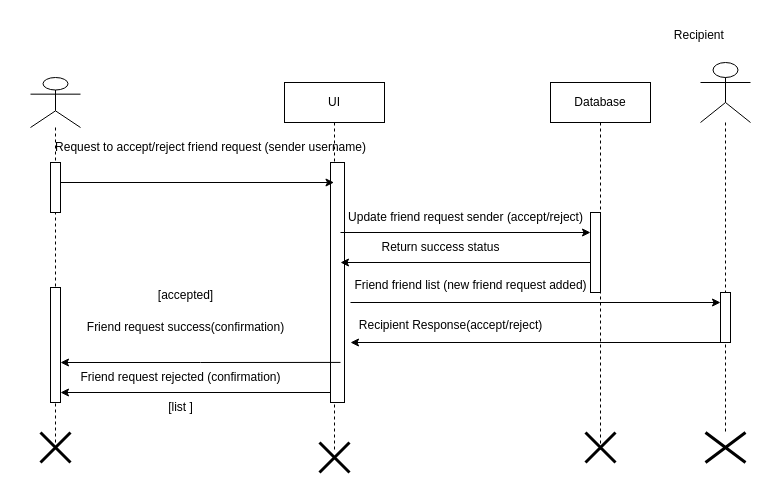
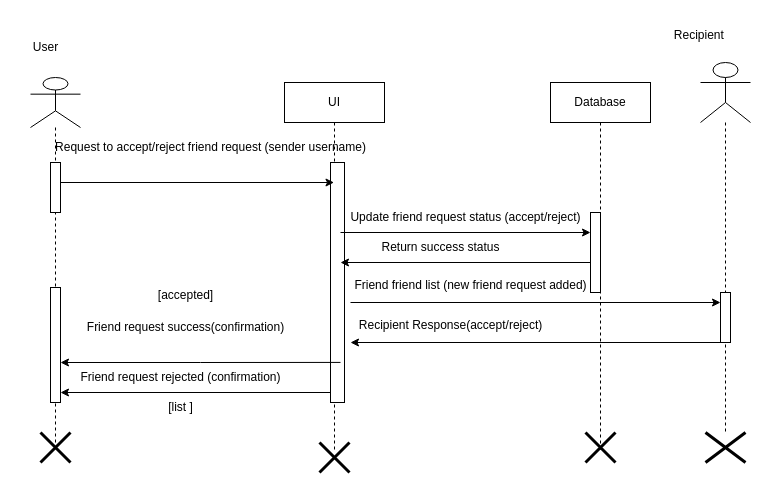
  <mxCell id="0" />
  <mxCell id="1" parent="0" />
- <mxCell id="2" value="Update friend request sender (accept/reject)" style="text;html=1;align=center;verticalAlign=middle;resizable=0;points=[];autosize=1;strokeColor=none;fillColor=none;" parent="1" vertex="1"><mxGeometry x="340" y="202" width="250" height="30" as="geometry" /></mxCell>
+ <mxCell id="2" value="Update friend request status (accept/reject)" style="text;html=1;align=center;verticalAlign=middle;resizable=0;points=[];autosize=1;strokeColor=none;fillColor=none;" parent="1" vertex="1"><mxGeometry x="340" y="202" width="250" height="30" as="geometry" /></mxCell>
  <mxCell id="3" value="" style="shape=umlLifeline;perimeter=lifelinePerimeter;whiteSpace=wrap;html=1;container=1;dropTarget=0;collapsible=0;recursiveResize=0;outlineConnect=0;portConstraint=eastwest;newEdgeStyle={&quot;curved&quot;:0,&quot;rounded&quot;:0};participant=umlActor;size=50;" parent="1" vertex="1"><mxGeometry x="30" y="77" width="50" height="365" as="geometry" /></mxCell>
  <mxCell id="4" value="UI" style="shape=umlLifeline;perimeter=lifelinePerimeter;whiteSpace=wrap;html=1;container=1;dropTarget=0;collapsible=0;recursiveResize=0;outlineConnect=0;portConstraint=eastwest;newEdgeStyle={&quot;curved&quot;:0,&quot;rounded&quot;:0};" parent="1" vertex="1"><mxGeometry x="284" y="82" width="100" height="370" as="geometry" /></mxCell>
  <mxCell id="5" value="" style="html=1;points=[[0,0,0,0,5],[0,1,0,0,-5],[1,0,0,0,5],[1,1,0,0,-5]];perimeter=orthogonalPerimeter;outlineConnect=0;targetShapes=umlLifeline;portConstraint=eastwest;newEdgeStyle={&quot;curved&quot;:0,&quot;rounded&quot;:0};" parent="4" vertex="1"><mxGeometry x="46" y="80" width="14" height="240" as="geometry" /></mxCell>
  <mxCell id="6" value="Database" style="shape=umlLifeline;perimeter=lifelinePerimeter;whiteSpace=wrap;html=1;container=1;dropTarget=0;collapsible=0;recursiveResize=0;outlineConnect=0;portConstraint=eastwest;newEdgeStyle={&quot;curved&quot;:0,&quot;rounded&quot;:0};" parent="1" vertex="1"><mxGeometry x="550" y="82" width="100" height="370" as="geometry" /></mxCell>
  <mxCell id="7" value="" style="html=1;points=[[0,0,0,0,5],[0,1,0,0,-5],[1,0,0,0,5],[1,1,0,0,-5]];perimeter=orthogonalPerimeter;outlineConnect=0;targetShapes=umlLifeline;portConstraint=eastwest;newEdgeStyle={&quot;curved&quot;:0,&quot;rounded&quot;:0};" parent="6" vertex="1"><mxGeometry x="40" y="130" width="10" height="80" as="geometry" /></mxCell>
  <mxCell id="8" value="" style="shape=umlDestroy;whiteSpace=wrap;html=1;strokeWidth=3;targetShapes=umlLifeline;" parent="1" vertex="1"><mxGeometry x="319" y="442" width="30" height="30" as="geometry" /></mxCell>
  <mxCell id="9" value="" style="shape=umlDestroy;whiteSpace=wrap;html=1;strokeWidth=3;targetShapes=umlLifeline;" parent="1" vertex="1"><mxGeometry x="585" y="432" width="30" height="30" as="geometry" /></mxCell>
  <mxCell id="10" value="" style="shape=umlDestroy;whiteSpace=wrap;html=1;strokeWidth=3;targetShapes=umlLifeline;" parent="1" vertex="1"><mxGeometry x="40" y="432" width="30" height="30" as="geometry" /></mxCell>
  <mxCell id="11" value="" style="html=1;points=[[0,0,0,0,5],[0,1,0,0,-5],[1,0,0,0,5],[1,1,0,0,-5]];perimeter=orthogonalPerimeter;outlineConnect=0;targetShapes=umlLifeline;portConstraint=eastwest;newEdgeStyle={&quot;curved&quot;:0,&quot;rounded&quot;:0};" parent="1" vertex="1"><mxGeometry x="50" y="162" width="10" height="50" as="geometry" /></mxCell>
  <mxCell id="12" value="" style="endArrow=classic;html=1;rounded=0;" parent="1" target="4" edge="1"><mxGeometry width="50" height="50" relative="1" as="geometry"><mxPoint x="60" y="182" as="sourcePoint" /><mxPoint x="360" y="222" as="targetPoint" /></mxGeometry></mxCell>
  <mxCell id="13" value="Request to accept/reject friend request (sender username)" style="text;html=1;align=center;verticalAlign=middle;resizable=0;points=[];autosize=1;strokeColor=none;fillColor=none;" parent="1" vertex="1"><mxGeometry x="45" y="132" width="330" height="30" as="geometry" /></mxCell>
  <mxCell id="14" value="" style="endArrow=classic;html=1;rounded=0;" parent="1" edge="1"><mxGeometry width="50" height="50" relative="1" as="geometry"><mxPoint x="340" y="232" as="sourcePoint" /><mxPoint x="590" y="232" as="targetPoint" /></mxGeometry></mxCell>
  <mxCell id="15" value="" style="endArrow=classic;html=1;rounded=0;" parent="1" edge="1"><mxGeometry width="50" height="50" relative="1" as="geometry"><mxPoint x="590" y="262" as="sourcePoint" /><mxPoint x="340" y="262" as="targetPoint" /></mxGeometry></mxCell>
  <mxCell id="16" value="" style="html=1;points=[[0,0,0,0,5],[0,1,0,0,-5],[1,0,0,0,5],[1,1,0,0,-5]];perimeter=orthogonalPerimeter;outlineConnect=0;targetShapes=umlLifeline;portConstraint=eastwest;newEdgeStyle={&quot;curved&quot;:0,&quot;rounded&quot;:0};" parent="1" vertex="1"><mxGeometry x="50" y="287" width="10" height="115" as="geometry" /></mxCell>
  <mxCell id="17" value="" style="endArrow=classic;html=1;rounded=0;exitX=0.714;exitY=0.833;exitDx=0;exitDy=0;exitPerimeter=0;" parent="1" edge="1" source="5"><mxGeometry width="50" height="50" relative="1" as="geometry"><mxPoint x="330" y="332" as="sourcePoint" /><mxPoint x="60" y="362" as="targetPoint" /><Array as="points"><mxPoint x="200" y="362" /></Array></mxGeometry></mxCell>
+ <mxCell id="18" value="User" style="text;html=1;align=center;verticalAlign=middle;resizable=0;points=[];autosize=1;strokeColor=none;fillColor=none;" parent="1" vertex="1"><mxGeometry x="20" y="32" width="50" height="30" as="geometry" /></mxCell>
  <mxCell id="19" value="Return success status" style="text;html=1;align=center;verticalAlign=middle;resizable=0;points=[];autosize=1;strokeColor=none;fillColor=none;" parent="1" vertex="1"><mxGeometry x="370" y="232" width="140" height="30" as="geometry" /></mxCell>
  <mxCell id="20" value="Friend request success(confirmation)" style="text;html=1;align=center;verticalAlign=middle;resizable=0;points=[];autosize=1;strokeColor=none;fillColor=none;" parent="1" vertex="1"><mxGeometry x="70" y="312" width="230" height="30" as="geometry" /></mxCell>
  <mxCell id="21" value="" style="shape=umlLifeline;perimeter=lifelinePerimeter;whiteSpace=wrap;html=1;container=1;dropTarget=0;collapsible=0;recursiveResize=0;outlineConnect=0;portConstraint=eastwest;newEdgeStyle={&quot;curved&quot;:0,&quot;rounded&quot;:0};participant=umlActor;size=60;" parent="1" vertex="1"><mxGeometry x="700" y="62" width="50" height="370" as="geometry" /></mxCell>
  <mxCell id="22" value="" style="endArrow=classic;html=1;rounded=0;" parent="1" edge="1" source="31"><mxGeometry width="50" height="50" relative="1" as="geometry"><mxPoint x="350" y="302" as="sourcePoint" /><mxPoint x="720" y="302" as="targetPoint" /></mxGeometry></mxCell>
  <mxCell id="23" value="Friend friend list (new friend request added)" style="text;html=1;align=center;verticalAlign=middle;resizable=0;points=[];autosize=1;strokeColor=none;fillColor=none;" parent="1" vertex="1"><mxGeometry x="340" y="270" width="260" height="30" as="geometry" /></mxCell>
  <mxCell id="24" value="" style="shape=umlDestroy;whiteSpace=wrap;html=1;strokeWidth=3;targetShapes=umlLifeline;" parent="1" vertex="1"><mxGeometry x="705" y="432" width="40" height="30" as="geometry" /></mxCell>
  <mxCell id="25" value="Recipient&amp;nbsp;" style="text;html=1;align=center;verticalAlign=middle;resizable=0;points=[];autosize=1;strokeColor=none;fillColor=none;" parent="1" vertex="1"><mxGeometry x="660" y="20" width="80" height="30" as="geometry" /></mxCell>
  <mxCell id="26" value="[accepted]" style="text;html=1;align=center;verticalAlign=middle;resizable=0;points=[];autosize=1;strokeColor=none;fillColor=none;" parent="1" vertex="1"><mxGeometry x="145" y="280" width="80" height="30" as="geometry" /></mxCell>
  <mxCell id="27" value="" style="endArrow=classic;html=1;rounded=0;" parent="1" edge="1"><mxGeometry width="50" height="50" relative="1" as="geometry"><mxPoint x="330" y="392" as="sourcePoint" /><mxPoint x="60" y="392" as="targetPoint" /></mxGeometry></mxCell>
  <mxCell id="28" value="Friend request rejected (confirmation)" style="text;html=1;align=center;verticalAlign=middle;resizable=0;points=[];autosize=1;strokeColor=none;fillColor=none;" parent="1" vertex="1"><mxGeometry x="70" y="362" width="220" height="30" as="geometry" /></mxCell>
  <mxCell id="29" value="[list ]" style="text;html=1;align=center;verticalAlign=middle;resizable=0;points=[];autosize=1;strokeColor=none;fillColor=none;" parent="1" vertex="1"><mxGeometry x="140" y="392" width="80" height="30" as="geometry" /></mxCell>
  <mxCell id="30" value="" style="endArrow=classic;html=1;rounded=0;" edge="1" parent="1" target="31"><mxGeometry width="50" height="50" relative="1" as="geometry"><mxPoint x="350" y="302" as="sourcePoint" /><mxPoint x="720" y="302" as="targetPoint" /></mxGeometry></mxCell>
  <mxCell id="31" value="" style="html=1;points=[[0,0,0,0,5],[0,1,0,0,-5],[1,0,0,0,5],[1,1,0,0,-5]];perimeter=orthogonalPerimeter;outlineConnect=0;targetShapes=umlLifeline;portConstraint=eastwest;newEdgeStyle={&quot;curved&quot;:0,&quot;rounded&quot;:0};" parent="1" vertex="1"><mxGeometry x="720" y="292" width="10" height="50" as="geometry" /></mxCell>
  <mxCell id="32" value="" style="endArrow=classic;html=1;rounded=0;" edge="1" parent="1"><mxGeometry width="50" height="50" relative="1" as="geometry"><mxPoint x="720" y="342" as="sourcePoint" /><mxPoint x="350" y="342" as="targetPoint" /></mxGeometry></mxCell>
  <mxCell id="33" value="Recipient Response(accept/reject)" style="text;html=1;align=center;verticalAlign=middle;resizable=0;points=[];autosize=1;strokeColor=none;fillColor=none;" vertex="1" parent="1"><mxGeometry x="345" y="310" width="210" height="30" as="geometry" /></mxCell>
